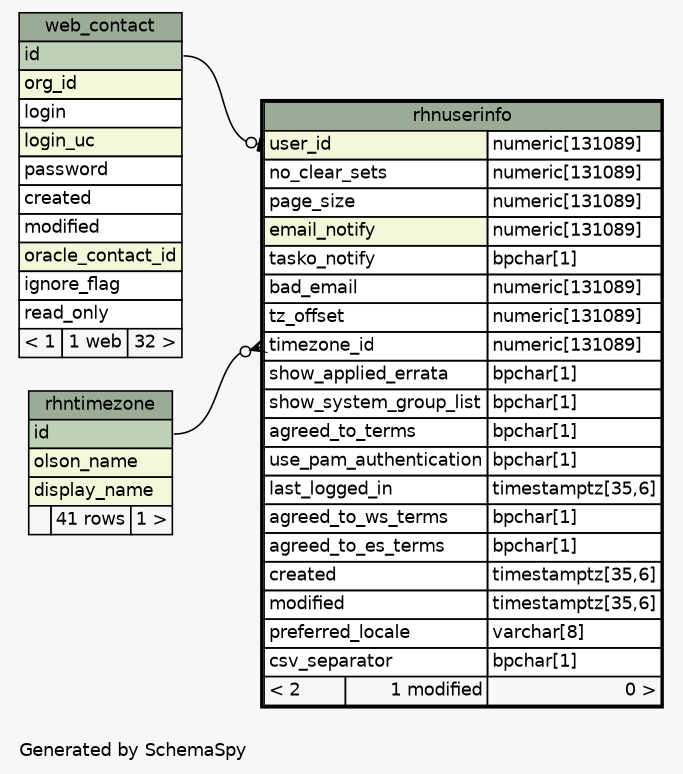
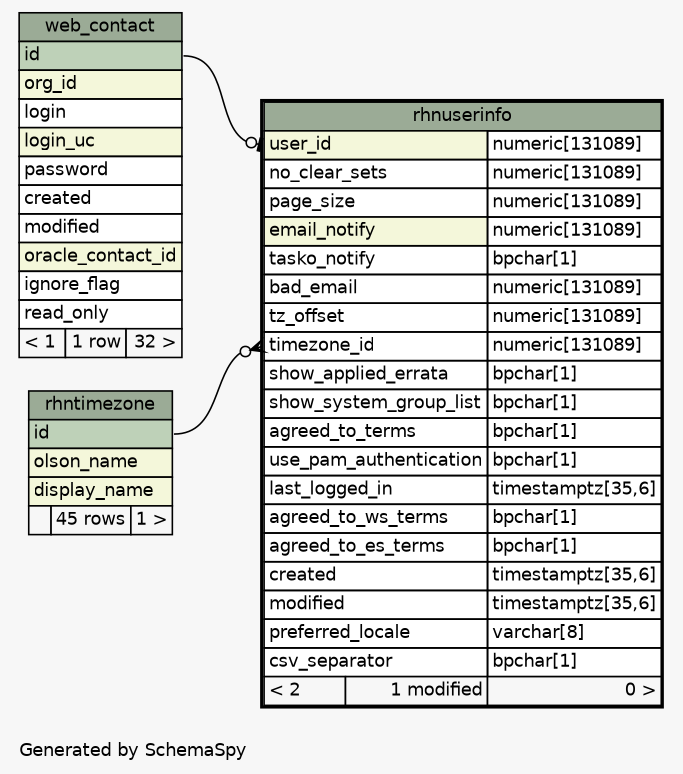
  digraph {
    bgcolor="#f7f7f7"
    fontname=Helvetica
    fontsize=11
    label="\nGenerated by SchemaSpy"
    labeljust=l
    nodesep=0.18
    rankdir=RL
    ranksep=0.46
    node [fontname=Helvetica fontsize=11 shape=plaintext]
    edge [arrowhead=none arrowsize=0.8 dir=back headport="id:e"]
    n1 [label=<     <TABLE BORDER="2" CELLBORDER="1" CELLSPACING="0" BGCOLOR="#ffffff">       <TR><TD COLSPAN="3" BGCOLOR="#9bab96" ALIGN="CENTER">rhnuserinfo</TD></TR>       <TR><TD PORT="user_id" COLSPAN="2" BGCOLOR="#f4f7da" ALIGN="LEFT">user_id</TD><TD PORT="user_id.type" ALIGN="LEFT">numeric[131089]</TD></TR>       <TR><TD PORT="no_clear_sets" COLSPAN="2" ALIGN="LEFT">no_clear_sets</TD><TD PORT="no_clear_sets.type" ALIGN="LEFT">numeric[131089]</TD></TR>       <TR><TD PORT="page_size" COLSPAN="2" ALIGN="LEFT">page_size</TD><TD PORT="page_size.type" ALIGN="LEFT">numeric[131089]</TD></TR>       <TR><TD PORT="email_notify" COLSPAN="2" BGCOLOR="#f4f7da" ALIGN="LEFT">email_notify</TD><TD PORT="email_notify.type" ALIGN="LEFT">numeric[131089]</TD></TR>       <TR><TD PORT="tasko_notify" COLSPAN="2" ALIGN="LEFT">tasko_notify</TD><TD PORT="tasko_notify.type" ALIGN="LEFT">bpchar[1]</TD></TR>       <TR><TD PORT="bad_email" COLSPAN="2" ALIGN="LEFT">bad_email</TD><TD PORT="bad_email.type" ALIGN="LEFT">numeric[131089]</TD></TR>       <TR><TD PORT="tz_offset" COLSPAN="2" ALIGN="LEFT">tz_offset</TD><TD PORT="tz_offset.type" ALIGN="LEFT">numeric[131089]</TD></TR>       <TR><TD PORT="timezone_id" COLSPAN="2" ALIGN="LEFT">timezone_id</TD><TD PORT="timezone_id.type" ALIGN="LEFT">numeric[131089]</TD></TR>       <TR><TD PORT="show_applied_errata" COLSPAN="2" ALIGN="LEFT">show_applied_errata</TD><TD PORT="show_applied_errata.type" ALIGN="LEFT">bpchar[1]</TD></TR>       <TR><TD PORT="show_system_group_list" COLSPAN="2" ALIGN="LEFT">show_system_group_list</TD><TD PORT="show_system_group_list.type" ALIGN="LEFT">bpchar[1]</TD></TR>       <TR><TD PORT="agreed_to_terms" COLSPAN="2" ALIGN="LEFT">agreed_to_terms</TD><TD PORT="agreed_to_terms.type" ALIGN="LEFT">bpchar[1]</TD></TR>       <TR><TD PORT="use_pam_authentication" COLSPAN="2" ALIGN="LEFT">use_pam_authentication</TD><TD PORT="use_pam_authentication.type" ALIGN="LEFT">bpchar[1]</TD></TR>       <TR><TD PORT="last_logged_in" COLSPAN="2" ALIGN="LEFT">last_logged_in</TD><TD PORT="last_logged_in.type" ALIGN="LEFT">timestamptz[35,6]</TD></TR>       <TR><TD PORT="agreed_to_ws_terms" COLSPAN="2" ALIGN="LEFT">agreed_to_ws_terms</TD><TD PORT="agreed_to_ws_terms.type" ALIGN="LEFT">bpchar[1]</TD></TR>       <TR><TD PORT="agreed_to_es_terms" COLSPAN="2" ALIGN="LEFT">agreed_to_es_terms</TD><TD PORT="agreed_to_es_terms.type" ALIGN="LEFT">bpchar[1]</TD></TR>       <TR><TD PORT="created" COLSPAN="2" ALIGN="LEFT">created</TD><TD PORT="created.type" ALIGN="LEFT">timestamptz[35,6]</TD></TR>       <TR><TD PORT="modified" COLSPAN="2" ALIGN="LEFT">modified</TD><TD PORT="modified.type" ALIGN="LEFT">timestamptz[35,6]</TD></TR>       <TR><TD PORT="preferred_locale" COLSPAN="2" ALIGN="LEFT">preferred_locale</TD><TD PORT="preferred_locale.type" ALIGN="LEFT">varchar[8]</TD></TR>       <TR><TD PORT="csv_separator" COLSPAN="2" ALIGN="LEFT">csv_separator</TD><TD PORT="csv_separator.type" ALIGN="LEFT">bpchar[1]</TD></TR>       <TR><TD ALIGN="LEFT" BGCOLOR="#f7f7f7">&lt; 2</TD><TD ALIGN="RIGHT" BGCOLOR="#f7f7f7">1 modified</TD><TD ALIGN="RIGHT" BGCOLOR="#f7f7f7">0 &gt;</TD></TR>     </TABLE>>]
-   n2 [label=<     <TABLE BORDER="0" CELLBORDER="1" CELLSPACING="0" BGCOLOR="#ffffff">       <TR><TD COLSPAN="3" BGCOLOR="#9bab96" ALIGN="CENTER">rhntimezone</TD></TR>       <TR><TD PORT="id" COLSPAN="3" BGCOLOR="#bed1b8" ALIGN="LEFT">id</TD></TR>       <TR><TD PORT="olson_name" COLSPAN="3" BGCOLOR="#f4f7da" ALIGN="LEFT">olson_name</TD></TR>       <TR><TD PORT="display_name" COLSPAN="3" BGCOLOR="#f4f7da" ALIGN="LEFT">display_name</TD></TR>       <TR><TD ALIGN="LEFT" BGCOLOR="#f7f7f7">  </TD><TD ALIGN="RIGHT" BGCOLOR="#f7f7f7">41 rows</TD><TD ALIGN="RIGHT" BGCOLOR="#f7f7f7">1 &gt;</TD></TR>     </TABLE>>]
-   n3 [label=<     <TABLE BORDER="0" CELLBORDER="1" CELLSPACING="0" BGCOLOR="#ffffff">       <TR><TD COLSPAN="3" BGCOLOR="#9bab96" ALIGN="CENTER">web_contact</TD></TR>       <TR><TD PORT="id" COLSPAN="3" BGCOLOR="#bed1b8" ALIGN="LEFT">id</TD></TR>       <TR><TD PORT="org_id" COLSPAN="3" BGCOLOR="#f4f7da" ALIGN="LEFT">org_id</TD></TR>       <TR><TD PORT="login" COLSPAN="3" ALIGN="LEFT">login</TD></TR>       <TR><TD PORT="login_uc" COLSPAN="3" BGCOLOR="#f4f7da" ALIGN="LEFT">login_uc</TD></TR>       <TR><TD PORT="password" COLSPAN="3" ALIGN="LEFT">password</TD></TR>       <TR><TD PORT="created" COLSPAN="3" ALIGN="LEFT">created</TD></TR>       <TR><TD PORT="modified" COLSPAN="3" ALIGN="LEFT">modified</TD></TR>       <TR><TD PORT="oracle_contact_id" COLSPAN="3" BGCOLOR="#f4f7da" ALIGN="LEFT">oracle_contact_id</TD></TR>       <TR><TD PORT="ignore_flag" COLSPAN="3" ALIGN="LEFT">ignore_flag</TD></TR>       <TR><TD PORT="read_only" COLSPAN="3" ALIGN="LEFT">read_only</TD></TR>       <TR><TD ALIGN="LEFT" BGCOLOR="#f7f7f7">&lt; 1</TD><TD ALIGN="RIGHT" BGCOLOR="#f7f7f7">1 web</TD><TD ALIGN="RIGHT" BGCOLOR="#f7f7f7">32 &gt;</TD></TR>     </TABLE>>]
+   n2 [label=<     <TABLE BORDER="0" CELLBORDER="1" CELLSPACING="0" BGCOLOR="#ffffff">       <TR><TD COLSPAN="3" BGCOLOR="#9bab96" ALIGN="CENTER">rhntimezone</TD></TR>       <TR><TD PORT="id" COLSPAN="3" BGCOLOR="#bed1b8" ALIGN="LEFT">id</TD></TR>       <TR><TD PORT="olson_name" COLSPAN="3" BGCOLOR="#f4f7da" ALIGN="LEFT">olson_name</TD></TR>       <TR><TD PORT="display_name" COLSPAN="3" BGCOLOR="#f4f7da" ALIGN="LEFT">display_name</TD></TR>       <TR><TD ALIGN="LEFT" BGCOLOR="#f7f7f7">  </TD><TD ALIGN="RIGHT" BGCOLOR="#f7f7f7">45 rows</TD><TD ALIGN="RIGHT" BGCOLOR="#f7f7f7">1 &gt;</TD></TR>     </TABLE>>]
+   n3 [label=<     <TABLE BORDER="0" CELLBORDER="1" CELLSPACING="0" BGCOLOR="#ffffff">       <TR><TD COLSPAN="3" BGCOLOR="#9bab96" ALIGN="CENTER">web_contact</TD></TR>       <TR><TD PORT="id" COLSPAN="3" BGCOLOR="#bed1b8" ALIGN="LEFT">id</TD></TR>       <TR><TD PORT="org_id" COLSPAN="3" BGCOLOR="#f4f7da" ALIGN="LEFT">org_id</TD></TR>       <TR><TD PORT="login" COLSPAN="3" ALIGN="LEFT">login</TD></TR>       <TR><TD PORT="login_uc" COLSPAN="3" BGCOLOR="#f4f7da" ALIGN="LEFT">login_uc</TD></TR>       <TR><TD PORT="password" COLSPAN="3" ALIGN="LEFT">password</TD></TR>       <TR><TD PORT="created" COLSPAN="3" ALIGN="LEFT">created</TD></TR>       <TR><TD PORT="modified" COLSPAN="3" ALIGN="LEFT">modified</TD></TR>       <TR><TD PORT="oracle_contact_id" COLSPAN="3" BGCOLOR="#f4f7da" ALIGN="LEFT">oracle_contact_id</TD></TR>       <TR><TD PORT="ignore_flag" COLSPAN="3" ALIGN="LEFT">ignore_flag</TD></TR>       <TR><TD PORT="read_only" COLSPAN="3" ALIGN="LEFT">read_only</TD></TR>       <TR><TD ALIGN="LEFT" BGCOLOR="#f7f7f7">&lt; 1</TD><TD ALIGN="RIGHT" BGCOLOR="#f7f7f7">1 row</TD><TD ALIGN="RIGHT" BGCOLOR="#f7f7f7">32 &gt;</TD></TR>     </TABLE>>]
    n1 -> n2 [arrowtail=crowodot tailport="timezone_id:w"]
    n1 -> n3 [arrowtail=teeodot tailport="user_id:w"]
  }
